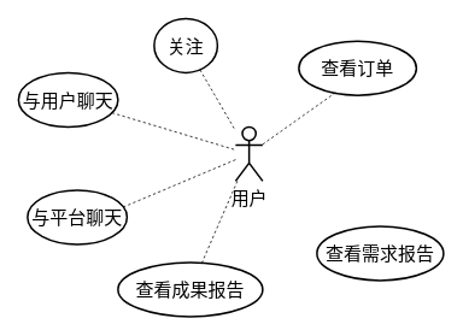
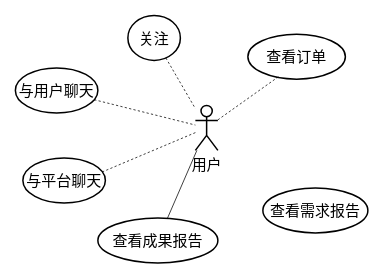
  <mxCell id="0" />
  <mxCell id="1" parent="0" />
  <mxCell id="2" value="用户" style="shape=umlActor;verticalLabelPosition=bottom;verticalAlign=top;html=1;outlineConnect=0;strokeWidth=2;fontSize=20;" vertex="1" parent="1"><mxGeometry x="260" y="140" width="30" height="60" as="geometry" /></mxCell>
  <mxCell id="3" value="查看订单" style="ellipse;whiteSpace=wrap;html=1;strokeWidth=2;fontSize=20;" vertex="1" parent="1"><mxGeometry x="330" y="45" width="130" height="60" as="geometry" /></mxCell>
  <mxCell id="4" value="查看需求报告" style="ellipse;whiteSpace=wrap;html=1;strokeWidth=2;fontSize=20;" vertex="1" parent="1"><mxGeometry x="350" y="250" width="140" height="60" as="geometry" /></mxCell>
  <mxCell id="5" value="查看成果&lt;span style=&quot;background-color: initial; font-size: 20px;&quot;&gt;报告&lt;/span&gt;" style="ellipse;whiteSpace=wrap;html=1;strokeWidth=2;fontSize=20;" vertex="1" parent="1"><mxGeometry x="130" y="290" width="160" height="60" as="geometry" /></mxCell>
  <mxCell id="6" value="与平台聊天" style="ellipse;whiteSpace=wrap;html=1;strokeWidth=2;fontSize=20;" vertex="1" parent="1"><mxGeometry x="30" y="210" width="110" height="60" as="geometry" /></mxCell>
- <mxCell id="7" value="与用户&lt;span style=&quot;background-color: initial; font-size: 20px;&quot;&gt;聊天&lt;/span&gt;" style="ellipse;whiteSpace=wrap;html=1;strokeWidth=2;fontSize=20;" vertex="1" parent="1"><mxGeometry x="20" y="80" width="110" height="60" as="geometry" /></mxCell>
+ <mxCell id="7" value="与用户&lt;span style=&quot;background-color: initial; font-size: 20px;&quot;&gt;聊天&lt;/span&gt;" style="ellipse;whiteSpace=wrap;html=1;strokeWidth=2;fontSize=20;" vertex="1" parent="1"><mxGeometry x="20" y="90" width="110" height="60" as="geometry" /></mxCell>
  <mxCell id="8" value="关注" style="ellipse;whiteSpace=wrap;html=1;strokeWidth=2;fontSize=20;" vertex="1" parent="1"><mxGeometry x="170" y="20" width="70" height="60" as="geometry" /></mxCell>
  <mxCell id="9" value="" style="endArrow=none;dashed=1;html=1;rounded=0;" edge="1" parent="1" source="8" target="2"><mxGeometry width="50" height="50" relative="1" as="geometry"><mxPoint x="240" y="150" as="sourcePoint" /><mxPoint x="290" y="100" as="targetPoint" /></mxGeometry></mxCell>
  <mxCell id="10" value="" style="endArrow=none;dashed=1;html=1;rounded=0;" edge="1" parent="1" source="7" target="2"><mxGeometry width="50" height="50" relative="1" as="geometry"><mxPoint x="150.31" y="120.18" as="sourcePoint" /><mxPoint x="189.31" y="187.18" as="targetPoint" /></mxGeometry></mxCell>
  <mxCell id="11" value="" style="endArrow=none;dashed=1;html=1;rounded=0;entryX=0.964;entryY=0.311;entryDx=0;entryDy=0;entryPerimeter=0;" edge="1" parent="1" source="2" target="6"><mxGeometry width="50" height="50" relative="1" as="geometry"><mxPoint x="240" y="150" as="sourcePoint" /><mxPoint x="290" y="100" as="targetPoint" /></mxGeometry></mxCell>
  <mxCell id="12" value="" style="endArrow=none;dashed=1;html=1;rounded=0;entryX=0.323;entryY=0.933;entryDx=0;entryDy=0;entryPerimeter=0;" edge="1" parent="1" source="2" target="3"><mxGeometry width="50" height="50" relative="1" as="geometry"><mxPoint x="240" y="150" as="sourcePoint" /><mxPoint x="290" y="100" as="targetPoint" /></mxGeometry></mxCell>
- <mxCell id="13" value="" style="endArrow=none;dashed=1;html=1;rounded=0;" edge="1" parent="1" source="2" target="5"><mxGeometry width="50" height="50" relative="1" as="geometry"><mxPoint x="240" y="150" as="sourcePoint" /><mxPoint x="290" y="100" as="targetPoint" /></mxGeometry></mxCell>
+ <mxCell id="13" value="" style="endArrow=none;dashed=0;html=1;rounded=0;" edge="1" parent="1" source="2" target="5"><mxGeometry width="50" height="50" relative="1" as="geometry"><mxPoint x="240" y="150" as="sourcePoint" /><mxPoint x="290" y="100" as="targetPoint" /></mxGeometry></mxCell>
